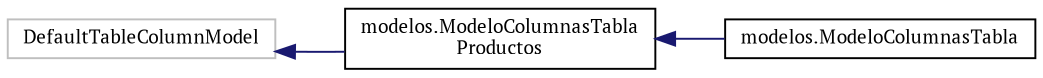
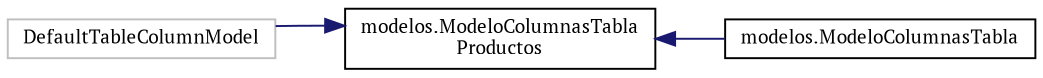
  digraph {
    fontname="PT Serif"
    rankdir=LR
    node [color=black fillcolor=white fontname="PT Serif" fontsize=10 shape=record style=filled]
    edge [color=midnightblue dir=back fontname="PT Serif" fontsize=10 labelfontname=Helvetica labelfontsize=10 style=solid]
    n1 [color=grey75 height=0.2 label=DefaultTableColumnModel width=0.4]
    n2 [height=0.2 label="modelos.ModeloColumnasTabla\lProductos" width=0.4]
    n3 [height=0.2 label="modelos.ModeloColumnasTabla" width=0.4]
-   n1 -> n2
+   n2 -> n1
    n2 -> n3
  }
